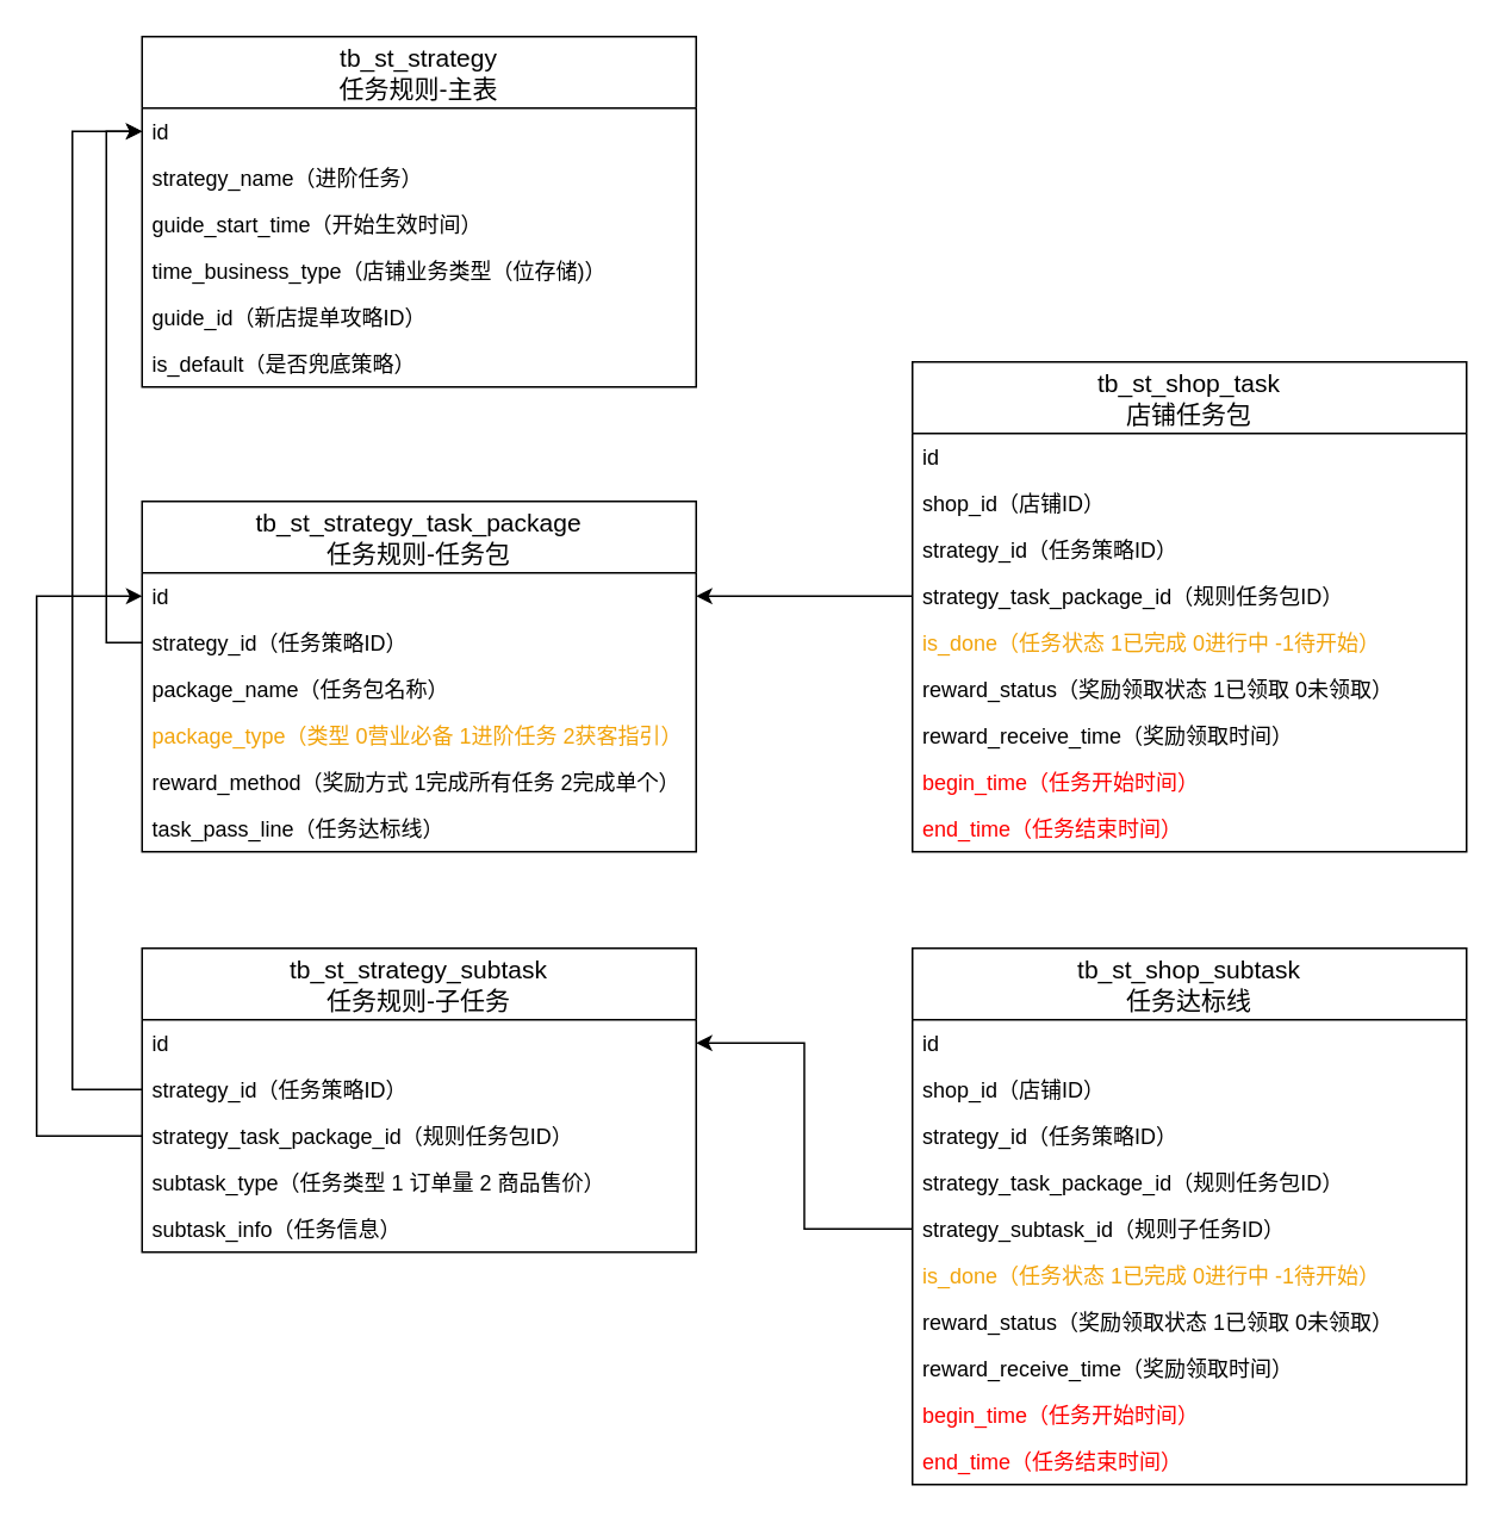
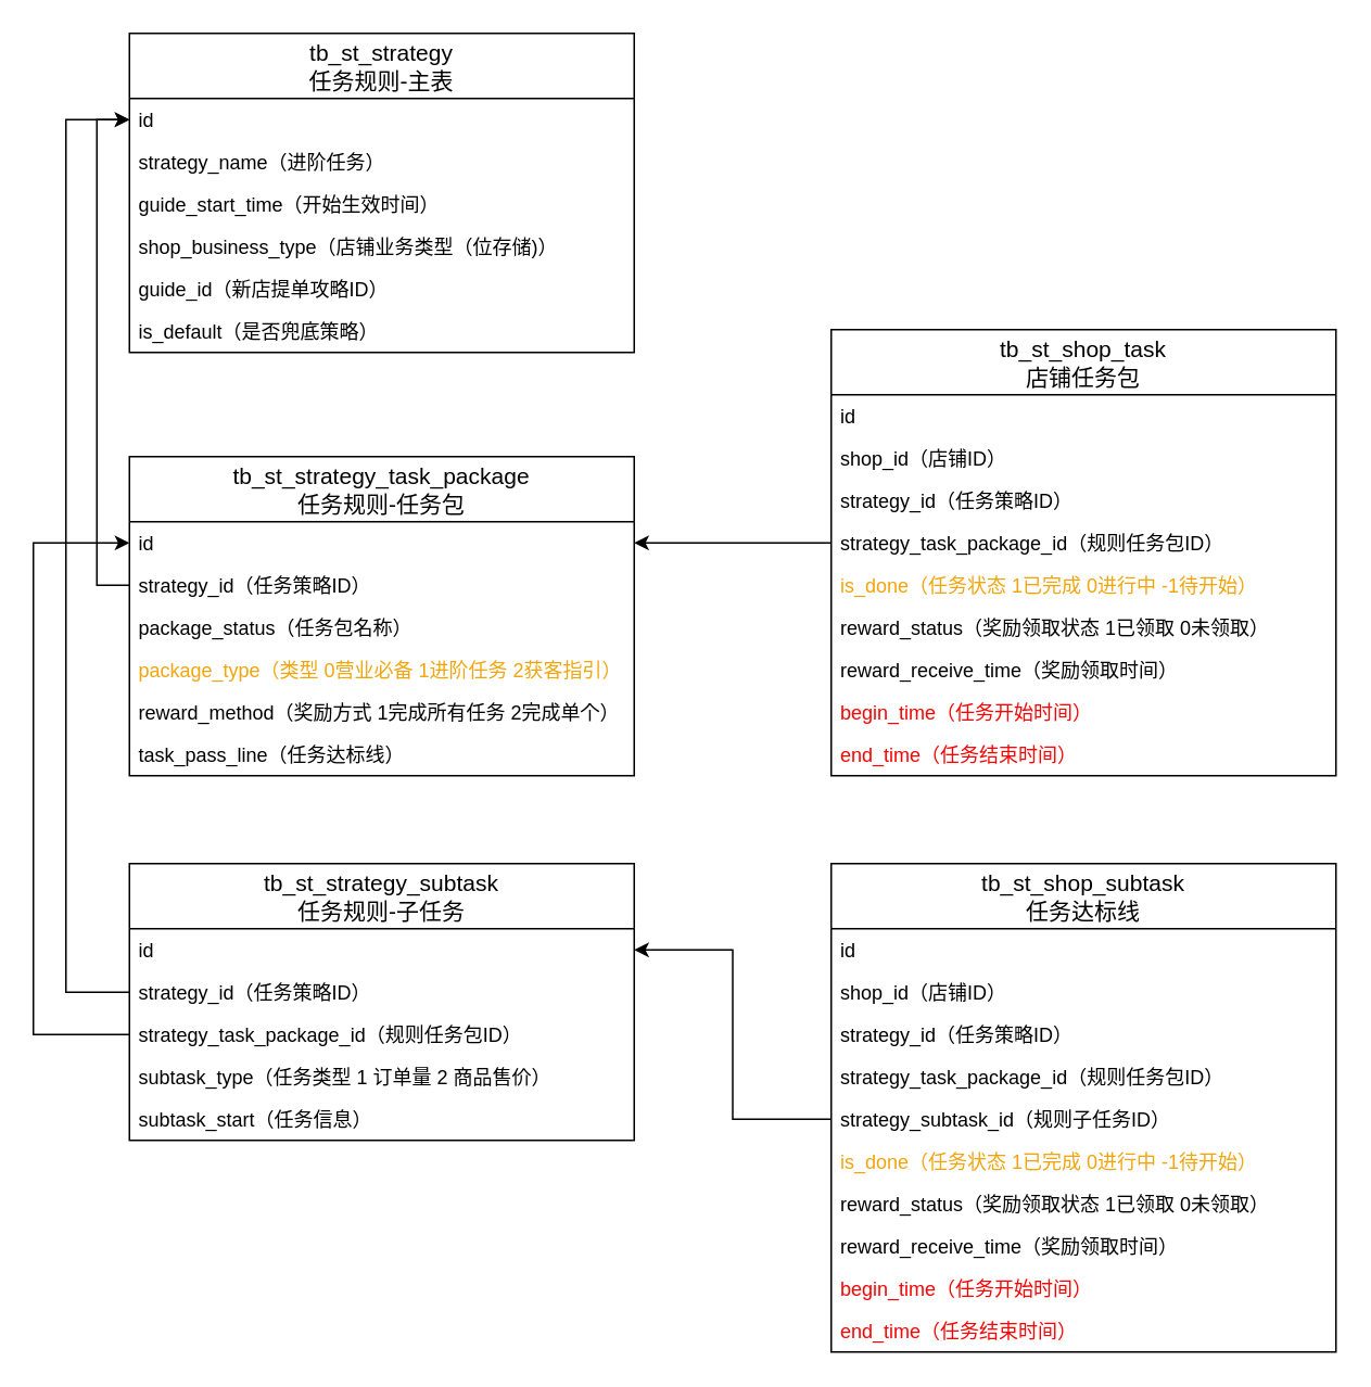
  <mxCell id="0" />
  <mxCell id="1" parent="0" />
  <mxCell id="2" style="edgeStyle=orthogonalEdgeStyle;rounded=0;orthogonalLoop=1;jettySize=auto;html=1;exitX=0;exitY=0.5;exitDx=0;exitDy=0;entryX=0;entryY=0.5;entryDx=0;entryDy=0;fontColor=#F2A40B;" edge="1" parent="1" source="12" target="4"><mxGeometry relative="1" as="geometry" /></mxCell>
  <mxCell id="3" value="tb_st_strategy&#10;任务规则-主表" style="swimlane;fontStyle=0;childLayout=stackLayout;horizontal=1;startSize=40;horizontalStack=0;resizeParent=1;resizeParentMax=0;resizeLast=0;collapsible=1;marginBottom=0;align=center;fontSize=14;" vertex="1" parent="1"><mxGeometry x="79" y="20" width="310" height="196" as="geometry" /></mxCell>
  <mxCell id="4" value="id" style="text;strokeColor=none;fillColor=none;spacingLeft=4;spacingRight=4;overflow=hidden;rotatable=0;points=[[0,0.5],[1,0.5]];portConstraint=eastwest;fontSize=12;" vertex="1" parent="3"><mxGeometry y="40" width="310" height="26" as="geometry" /></mxCell>
  <mxCell id="5" value="strategy_name（进阶任务）" style="text;strokeColor=none;fillColor=none;spacingLeft=4;spacingRight=4;overflow=hidden;rotatable=0;points=[[0,0.5],[1,0.5]];portConstraint=eastwest;fontSize=12;" vertex="1" parent="3"><mxGeometry y="66" width="310" height="26" as="geometry" /></mxCell>
  <mxCell id="6" value="guide_start_time（开始生效时间）" style="text;strokeColor=none;fillColor=none;spacingLeft=4;spacingRight=4;overflow=hidden;rotatable=0;points=[[0,0.5],[1,0.5]];portConstraint=eastwest;fontSize=12;" vertex="1" parent="3"><mxGeometry y="92" width="310" height="26" as="geometry" /></mxCell>
- <mxCell id="7" value="time_business_type（店铺业务类型（位存储)）" style="text;strokeColor=none;fillColor=none;spacingLeft=4;spacingRight=4;overflow=hidden;rotatable=0;points=[[0,0.5],[1,0.5]];portConstraint=eastwest;fontSize=12;" vertex="1" parent="3"><mxGeometry y="118" width="310" height="26" as="geometry" /></mxCell>
+ <mxCell id="7" value="shop_business_type（店铺业务类型（位存储)）" style="text;strokeColor=none;fillColor=none;spacingLeft=4;spacingRight=4;overflow=hidden;rotatable=0;points=[[0,0.5],[1,0.5]];portConstraint=eastwest;fontSize=12;" vertex="1" parent="3"><mxGeometry y="118" width="310" height="26" as="geometry" /></mxCell>
  <mxCell id="8" value="guide_id（新店提单攻略ID）" style="text;strokeColor=none;fillColor=none;spacingLeft=4;spacingRight=4;overflow=hidden;rotatable=0;points=[[0,0.5],[1,0.5]];portConstraint=eastwest;fontSize=12;fontColor=#000000;" vertex="1" parent="3"><mxGeometry y="144" width="310" height="26" as="geometry" /></mxCell>
  <mxCell id="9" value="is_default（是否兜底策略）" style="text;strokeColor=none;fillColor=none;spacingLeft=4;spacingRight=4;overflow=hidden;rotatable=0;points=[[0,0.5],[1,0.5]];portConstraint=eastwest;fontSize=12;fontColor=#000000;" vertex="1" parent="3"><mxGeometry y="170" width="310" height="26" as="geometry" /></mxCell>
  <mxCell id="10" value="tb_st_strategy_task_package&#10;任务规则-任务包" style="swimlane;fontStyle=0;childLayout=stackLayout;horizontal=1;startSize=40;horizontalStack=0;resizeParent=1;resizeParentMax=0;resizeLast=0;collapsible=1;marginBottom=0;align=center;fontSize=14;" vertex="1" parent="1"><mxGeometry x="79" y="280" width="310" height="196" as="geometry" /></mxCell>
  <mxCell id="11" value="id" style="text;strokeColor=none;fillColor=none;spacingLeft=4;spacingRight=4;overflow=hidden;rotatable=0;points=[[0,0.5],[1,0.5]];portConstraint=eastwest;fontSize=12;" vertex="1" parent="10"><mxGeometry y="40" width="310" height="26" as="geometry" /></mxCell>
  <mxCell id="12" value="strategy_id（任务策略ID）" style="text;strokeColor=none;fillColor=none;spacingLeft=4;spacingRight=4;overflow=hidden;rotatable=0;points=[[0,0.5],[1,0.5]];portConstraint=eastwest;fontSize=12;" vertex="1" parent="10"><mxGeometry y="66" width="310" height="26" as="geometry" /></mxCell>
- <mxCell id="13" value="package_name（任务包名称）" style="text;strokeColor=none;fillColor=none;spacingLeft=4;spacingRight=4;overflow=hidden;rotatable=0;points=[[0,0.5],[1,0.5]];portConstraint=eastwest;fontSize=12;" vertex="1" parent="10"><mxGeometry y="92" width="310" height="26" as="geometry" /></mxCell>
+ <mxCell id="13" value="package_status（任务包名称）" style="text;strokeColor=none;fillColor=none;spacingLeft=4;spacingRight=4;overflow=hidden;rotatable=0;points=[[0,0.5],[1,0.5]];portConstraint=eastwest;fontSize=12;" vertex="1" parent="10"><mxGeometry y="92" width="310" height="26" as="geometry" /></mxCell>
  <mxCell id="14" value="package_type（类型 0营业必备 1进阶任务 2获客指引）" style="text;strokeColor=none;fillColor=none;spacingLeft=4;spacingRight=4;overflow=hidden;rotatable=0;points=[[0,0.5],[1,0.5]];portConstraint=eastwest;fontSize=12;fontColor=#F2A40B;" vertex="1" parent="10"><mxGeometry y="118" width="310" height="26" as="geometry" /></mxCell>
  <mxCell id="15" value="reward_method（奖励方式 1完成所有任务 2完成单个）" style="text;strokeColor=none;fillColor=none;spacingLeft=4;spacingRight=4;overflow=hidden;rotatable=0;points=[[0,0.5],[1,0.5]];portConstraint=eastwest;fontSize=12;fontColor=#000000;" vertex="1" parent="10"><mxGeometry y="144" width="310" height="26" as="geometry" /></mxCell>
  <mxCell id="16" value="task_pass_line（任务达标线）" style="text;strokeColor=none;fillColor=none;spacingLeft=4;spacingRight=4;overflow=hidden;rotatable=0;points=[[0,0.5],[1,0.5]];portConstraint=eastwest;fontSize=12;fontColor=#000000;" vertex="1" parent="10"><mxGeometry y="170" width="310" height="26" as="geometry" /></mxCell>
  <mxCell id="17" value="tb_st_strategy_subtask&#10;任务规则-子任务" style="swimlane;fontStyle=0;childLayout=stackLayout;horizontal=1;startSize=40;horizontalStack=0;resizeParent=1;resizeParentMax=0;resizeLast=0;collapsible=1;marginBottom=0;align=center;fontSize=14;" vertex="1" parent="1"><mxGeometry x="79" y="530" width="310" height="170" as="geometry" /></mxCell>
  <mxCell id="18" value="id" style="text;strokeColor=none;fillColor=none;spacingLeft=4;spacingRight=4;overflow=hidden;rotatable=0;points=[[0,0.5],[1,0.5]];portConstraint=eastwest;fontSize=12;" vertex="1" parent="17"><mxGeometry y="40" width="310" height="26" as="geometry" /></mxCell>
  <mxCell id="19" value="strategy_id（任务策略ID）" style="text;strokeColor=none;fillColor=none;spacingLeft=4;spacingRight=4;overflow=hidden;rotatable=0;points=[[0,0.5],[1,0.5]];portConstraint=eastwest;fontSize=12;" vertex="1" parent="17"><mxGeometry y="66" width="310" height="26" as="geometry" /></mxCell>
  <mxCell id="20" value="strategy_task_package_id（规则任务包ID）" style="text;strokeColor=none;fillColor=none;spacingLeft=4;spacingRight=4;overflow=hidden;rotatable=0;points=[[0,0.5],[1,0.5]];portConstraint=eastwest;fontSize=12;" vertex="1" parent="17"><mxGeometry y="92" width="310" height="26" as="geometry" /></mxCell>
  <mxCell id="21" value="subtask_type（任务类型 1 订单量 2 商品售价）" style="text;strokeColor=none;fillColor=none;spacingLeft=4;spacingRight=4;overflow=hidden;rotatable=0;points=[[0,0.5],[1,0.5]];portConstraint=eastwest;fontSize=12;" vertex="1" parent="17"><mxGeometry y="118" width="310" height="26" as="geometry" /></mxCell>
- <mxCell id="22" value="subtask_info（任务信息）" style="text;strokeColor=none;fillColor=none;spacingLeft=4;spacingRight=4;overflow=hidden;rotatable=0;points=[[0,0.5],[1,0.5]];portConstraint=eastwest;fontSize=12;fontColor=#000000;" vertex="1" parent="17"><mxGeometry y="144" width="310" height="26" as="geometry" /></mxCell>
+ <mxCell id="22" value="subtask_start（任务信息）" style="text;strokeColor=none;fillColor=none;spacingLeft=4;spacingRight=4;overflow=hidden;rotatable=0;points=[[0,0.5],[1,0.5]];portConstraint=eastwest;fontSize=12;fontColor=#000000;" vertex="1" parent="17"><mxGeometry y="144" width="310" height="26" as="geometry" /></mxCell>
  <mxCell id="23" style="edgeStyle=orthogonalEdgeStyle;rounded=0;orthogonalLoop=1;jettySize=auto;html=1;exitX=0;exitY=0.5;exitDx=0;exitDy=0;entryX=0;entryY=0.5;entryDx=0;entryDy=0;fontColor=#F2A40B;" edge="1" parent="1" source="19" target="4"><mxGeometry relative="1" as="geometry"><Array as="points"><mxPoint x="40" y="609" /><mxPoint x="40" y="73" /></Array></mxGeometry></mxCell>
  <mxCell id="24" style="edgeStyle=orthogonalEdgeStyle;rounded=0;orthogonalLoop=1;jettySize=auto;html=1;exitX=0;exitY=0.5;exitDx=0;exitDy=0;entryX=0;entryY=0.5;entryDx=0;entryDy=0;fontColor=#F2A40B;" edge="1" parent="1" source="20" target="11"><mxGeometry relative="1" as="geometry"><Array as="points"><mxPoint x="20" y="635" /><mxPoint x="20" y="333" /></Array></mxGeometry></mxCell>
  <mxCell id="25" style="edgeStyle=orthogonalEdgeStyle;rounded=0;orthogonalLoop=1;jettySize=auto;html=1;exitX=0;exitY=0.5;exitDx=0;exitDy=0;entryX=1;entryY=0.5;entryDx=0;entryDy=0;fontColor=#F2A40B;" edge="1" parent="1" source="42" target="11"><mxGeometry relative="1" as="geometry" /></mxCell>
  <mxCell id="26" style="edgeStyle=orthogonalEdgeStyle;rounded=0;orthogonalLoop=1;jettySize=auto;html=1;exitX=0;exitY=0.5;exitDx=0;exitDy=0;entryX=1;entryY=0.5;entryDx=0;entryDy=0;fontColor=#F2A40B;" edge="1" parent="1" source="32" target="18"><mxGeometry relative="1" as="geometry" /></mxCell>
  <mxCell id="27" value="tb_st_shop_subtask&#10;任务达标线" style="swimlane;fontStyle=0;childLayout=stackLayout;horizontal=1;startSize=40;horizontalStack=0;resizeParent=1;resizeParentMax=0;resizeLast=0;collapsible=1;marginBottom=0;align=center;fontSize=14;" vertex="1" parent="1"><mxGeometry x="510" y="530" width="310" height="300" as="geometry" /></mxCell>
  <mxCell id="28" value="id" style="text;strokeColor=none;fillColor=none;spacingLeft=4;spacingRight=4;overflow=hidden;rotatable=0;points=[[0,0.5],[1,0.5]];portConstraint=eastwest;fontSize=12;" vertex="1" parent="27"><mxGeometry y="40" width="310" height="26" as="geometry" /></mxCell>
  <mxCell id="29" value="shop_id（店铺ID）" style="text;strokeColor=none;fillColor=none;spacingLeft=4;spacingRight=4;overflow=hidden;rotatable=0;points=[[0,0.5],[1,0.5]];portConstraint=eastwest;fontSize=12;" vertex="1" parent="27"><mxGeometry y="66" width="310" height="26" as="geometry" /></mxCell>
  <mxCell id="30" value="strategy_id（任务策略ID）" style="text;strokeColor=none;fillColor=none;spacingLeft=4;spacingRight=4;overflow=hidden;rotatable=0;points=[[0,0.5],[1,0.5]];portConstraint=eastwest;fontSize=12;" vertex="1" parent="27"><mxGeometry y="92" width="310" height="26" as="geometry" /></mxCell>
  <mxCell id="31" value="strategy_task_package_id（规则任务包ID）" style="text;strokeColor=none;fillColor=none;spacingLeft=4;spacingRight=4;overflow=hidden;rotatable=0;points=[[0,0.5],[1,0.5]];portConstraint=eastwest;fontSize=12;" vertex="1" parent="27"><mxGeometry y="118" width="310" height="26" as="geometry" /></mxCell>
  <mxCell id="32" value="strategy_subtask_id（规则子任务ID）" style="text;strokeColor=none;fillColor=none;spacingLeft=4;spacingRight=4;overflow=hidden;rotatable=0;points=[[0,0.5],[1,0.5]];portConstraint=eastwest;fontSize=12;" vertex="1" parent="27"><mxGeometry y="144" width="310" height="26" as="geometry" /></mxCell>
  <mxCell id="33" value="is_done（任务状态 1已完成 0进行中 -1待开始）" style="text;strokeColor=none;fillColor=none;spacingLeft=4;spacingRight=4;overflow=hidden;rotatable=0;points=[[0,0.5],[1,0.5]];portConstraint=eastwest;fontSize=12;fontColor=#F2A40B;" vertex="1" parent="27"><mxGeometry y="170" width="310" height="26" as="geometry" /></mxCell>
  <mxCell id="34" value="reward_status（奖励领取状态 1已领取 0未领取）" style="text;strokeColor=none;fillColor=none;spacingLeft=4;spacingRight=4;overflow=hidden;rotatable=0;points=[[0,0.5],[1,0.5]];portConstraint=eastwest;fontSize=12;" vertex="1" parent="27"><mxGeometry y="196" width="310" height="26" as="geometry" /></mxCell>
  <mxCell id="35" value="reward_receive_time（奖励领取时间）" style="text;strokeColor=none;fillColor=none;spacingLeft=4;spacingRight=4;overflow=hidden;rotatable=0;points=[[0,0.5],[1,0.5]];portConstraint=eastwest;fontSize=12;" vertex="1" parent="27"><mxGeometry y="222" width="310" height="26" as="geometry" /></mxCell>
  <mxCell id="36" value="begin_time（任务开始时间）" style="text;strokeColor=none;fillColor=none;spacingLeft=4;spacingRight=4;overflow=hidden;rotatable=0;points=[[0,0.5],[1,0.5]];portConstraint=eastwest;fontSize=12;fontColor=#FF0000;" vertex="1" parent="27"><mxGeometry y="248" width="310" height="26" as="geometry" /></mxCell>
  <mxCell id="37" value="end_time（任务结束时间）" style="text;strokeColor=none;fillColor=none;spacingLeft=4;spacingRight=4;overflow=hidden;rotatable=0;points=[[0,0.5],[1,0.5]];portConstraint=eastwest;fontSize=12;fontColor=#FF0000;" vertex="1" parent="27"><mxGeometry y="274" width="310" height="26" as="geometry" /></mxCell>
  <mxCell id="38" value="tb_st_shop_task&#10;店铺任务包" style="swimlane;fontStyle=0;childLayout=stackLayout;horizontal=1;startSize=40;horizontalStack=0;resizeParent=1;resizeParentMax=0;resizeLast=0;collapsible=1;marginBottom=0;align=center;fontSize=14;" vertex="1" parent="1"><mxGeometry x="510" y="202" width="310" height="274" as="geometry" /></mxCell>
  <mxCell id="39" value="id" style="text;strokeColor=none;fillColor=none;spacingLeft=4;spacingRight=4;overflow=hidden;rotatable=0;points=[[0,0.5],[1,0.5]];portConstraint=eastwest;fontSize=12;" vertex="1" parent="38"><mxGeometry y="40" width="310" height="26" as="geometry" /></mxCell>
  <mxCell id="40" value="shop_id（店铺ID）" style="text;strokeColor=none;fillColor=none;spacingLeft=4;spacingRight=4;overflow=hidden;rotatable=0;points=[[0,0.5],[1,0.5]];portConstraint=eastwest;fontSize=12;" vertex="1" parent="38"><mxGeometry y="66" width="310" height="26" as="geometry" /></mxCell>
  <mxCell id="41" value="strategy_id（任务策略ID）" style="text;strokeColor=none;fillColor=none;spacingLeft=4;spacingRight=4;overflow=hidden;rotatable=0;points=[[0,0.5],[1,0.5]];portConstraint=eastwest;fontSize=12;" vertex="1" parent="38"><mxGeometry y="92" width="310" height="26" as="geometry" /></mxCell>
  <mxCell id="42" value="strategy_task_package_id（规则任务包ID）" style="text;strokeColor=none;fillColor=none;spacingLeft=4;spacingRight=4;overflow=hidden;rotatable=0;points=[[0,0.5],[1,0.5]];portConstraint=eastwest;fontSize=12;" vertex="1" parent="38"><mxGeometry y="118" width="310" height="26" as="geometry" /></mxCell>
  <mxCell id="43" value="is_done（任务状态 1已完成 0进行中 -1待开始）" style="text;strokeColor=none;fillColor=none;spacingLeft=4;spacingRight=4;overflow=hidden;rotatable=0;points=[[0,0.5],[1,0.5]];portConstraint=eastwest;fontSize=12;fontColor=#F2A40B;" vertex="1" parent="38"><mxGeometry y="144" width="310" height="26" as="geometry" /></mxCell>
  <mxCell id="44" value="reward_status（奖励领取状态 1已领取 0未领取）" style="text;strokeColor=none;fillColor=none;spacingLeft=4;spacingRight=4;overflow=hidden;rotatable=0;points=[[0,0.5],[1,0.5]];portConstraint=eastwest;fontSize=12;" vertex="1" parent="38"><mxGeometry y="170" width="310" height="26" as="geometry" /></mxCell>
  <mxCell id="45" value="reward_receive_time（奖励领取时间）" style="text;strokeColor=none;fillColor=none;spacingLeft=4;spacingRight=4;overflow=hidden;rotatable=0;points=[[0,0.5],[1,0.5]];portConstraint=eastwest;fontSize=12;" vertex="1" parent="38"><mxGeometry y="196" width="310" height="26" as="geometry" /></mxCell>
  <mxCell id="46" value="begin_time（任务开始时间）" style="text;strokeColor=none;fillColor=none;spacingLeft=4;spacingRight=4;overflow=hidden;rotatable=0;points=[[0,0.5],[1,0.5]];portConstraint=eastwest;fontSize=12;fontColor=#FF0000;" vertex="1" parent="38"><mxGeometry y="222" width="310" height="26" as="geometry" /></mxCell>
  <mxCell id="47" value="end_time（任务结束时间）" style="text;strokeColor=none;fillColor=none;spacingLeft=4;spacingRight=4;overflow=hidden;rotatable=0;points=[[0,0.5],[1,0.5]];portConstraint=eastwest;fontSize=12;fontColor=#FF0000;" vertex="1" parent="38"><mxGeometry y="248" width="310" height="26" as="geometry" /></mxCell>
